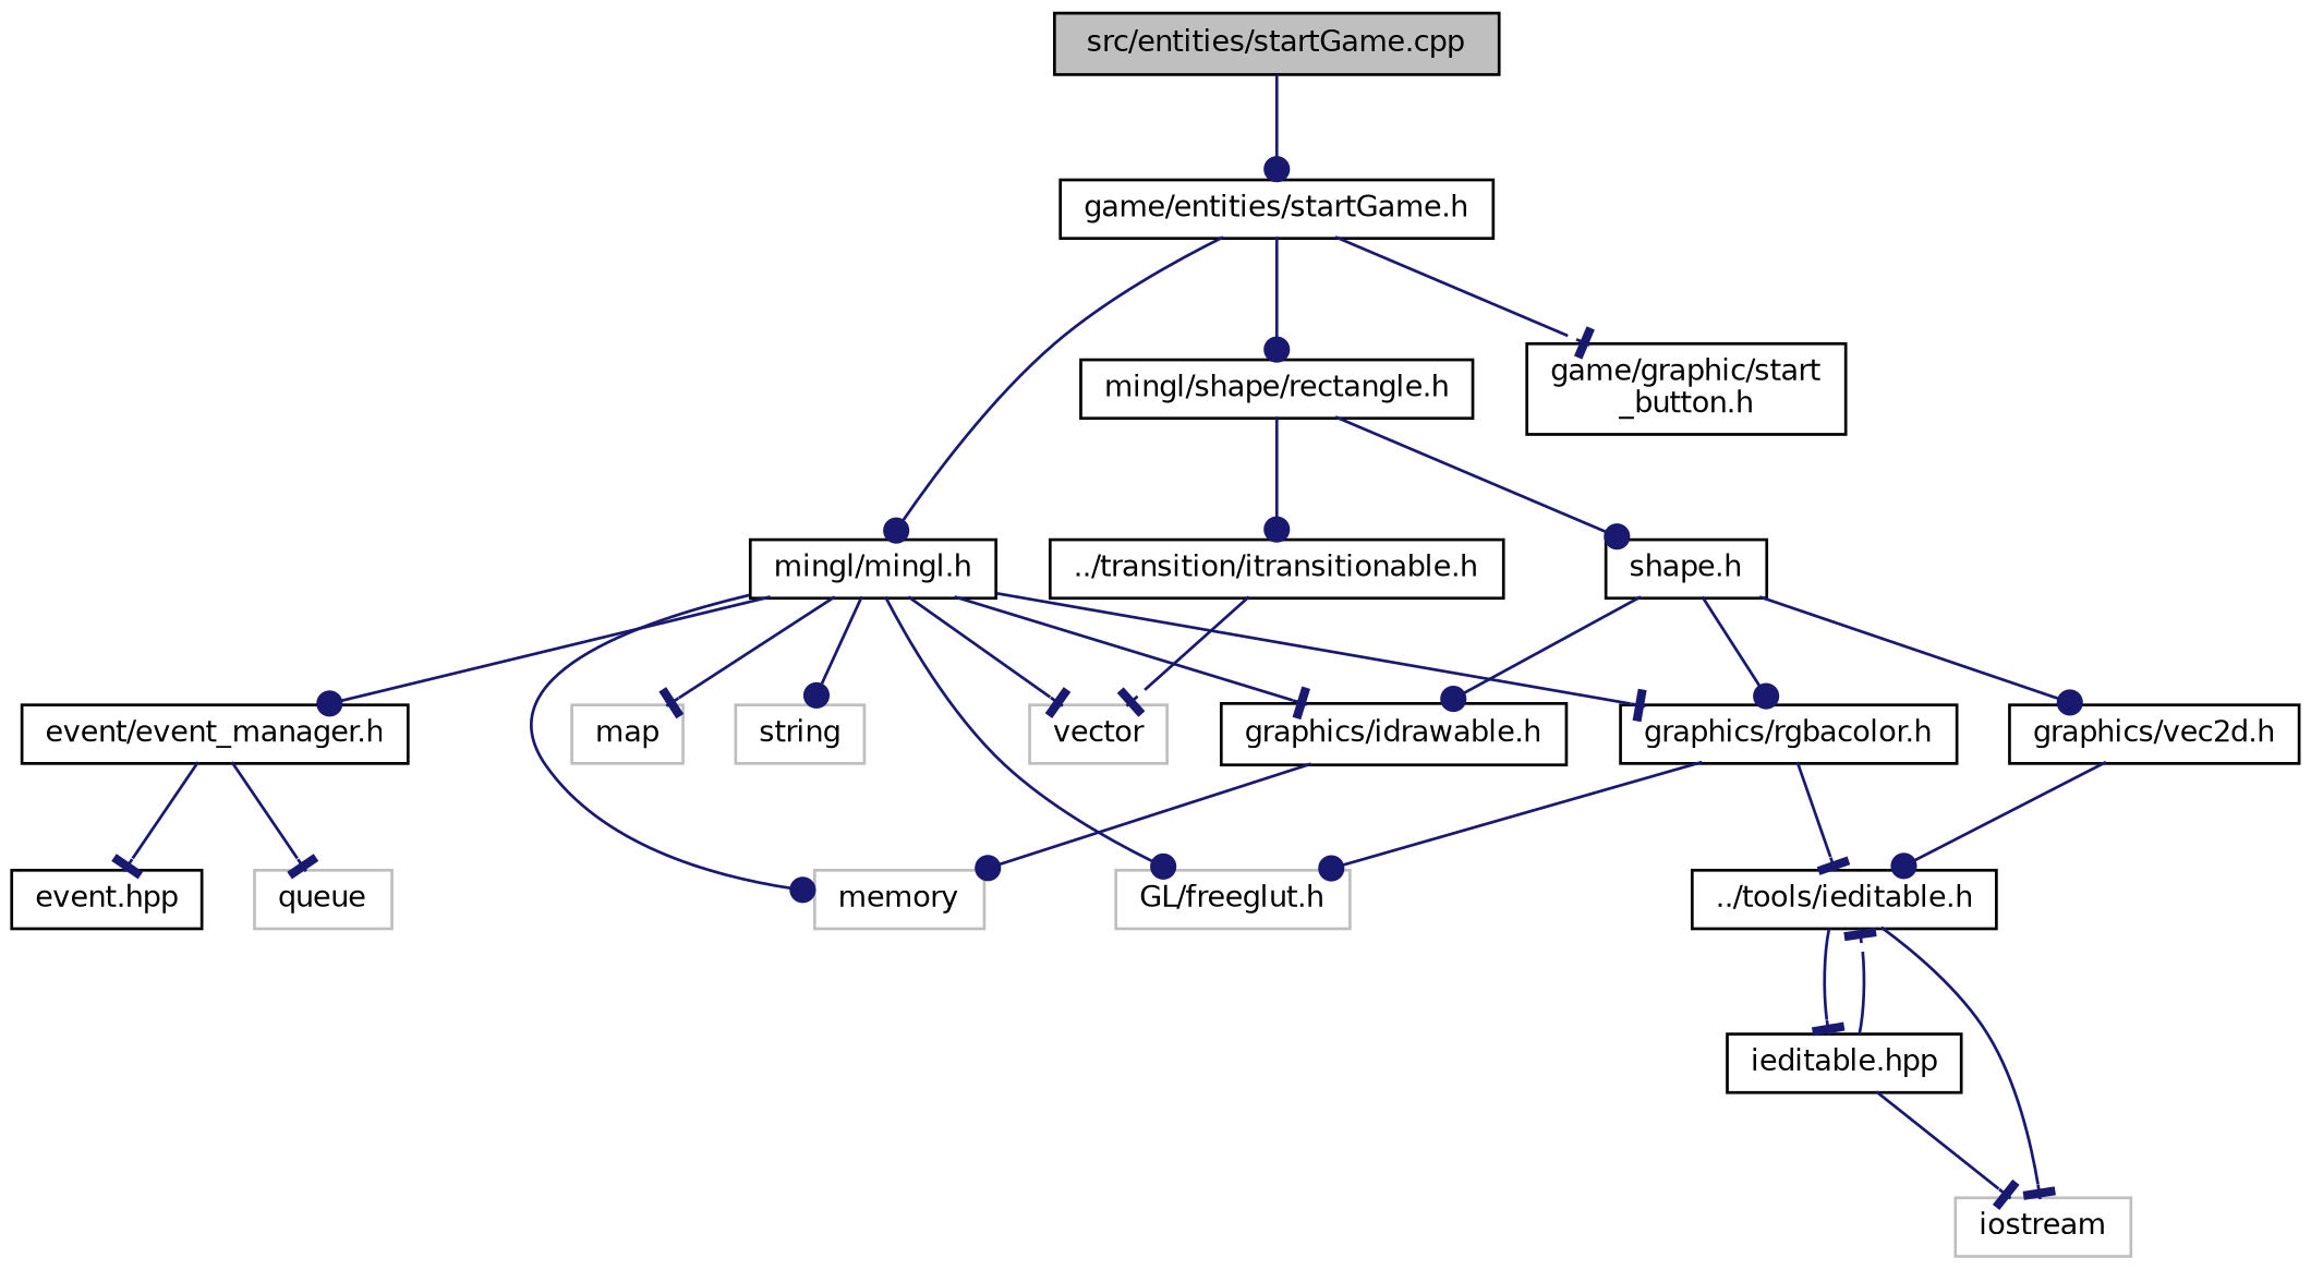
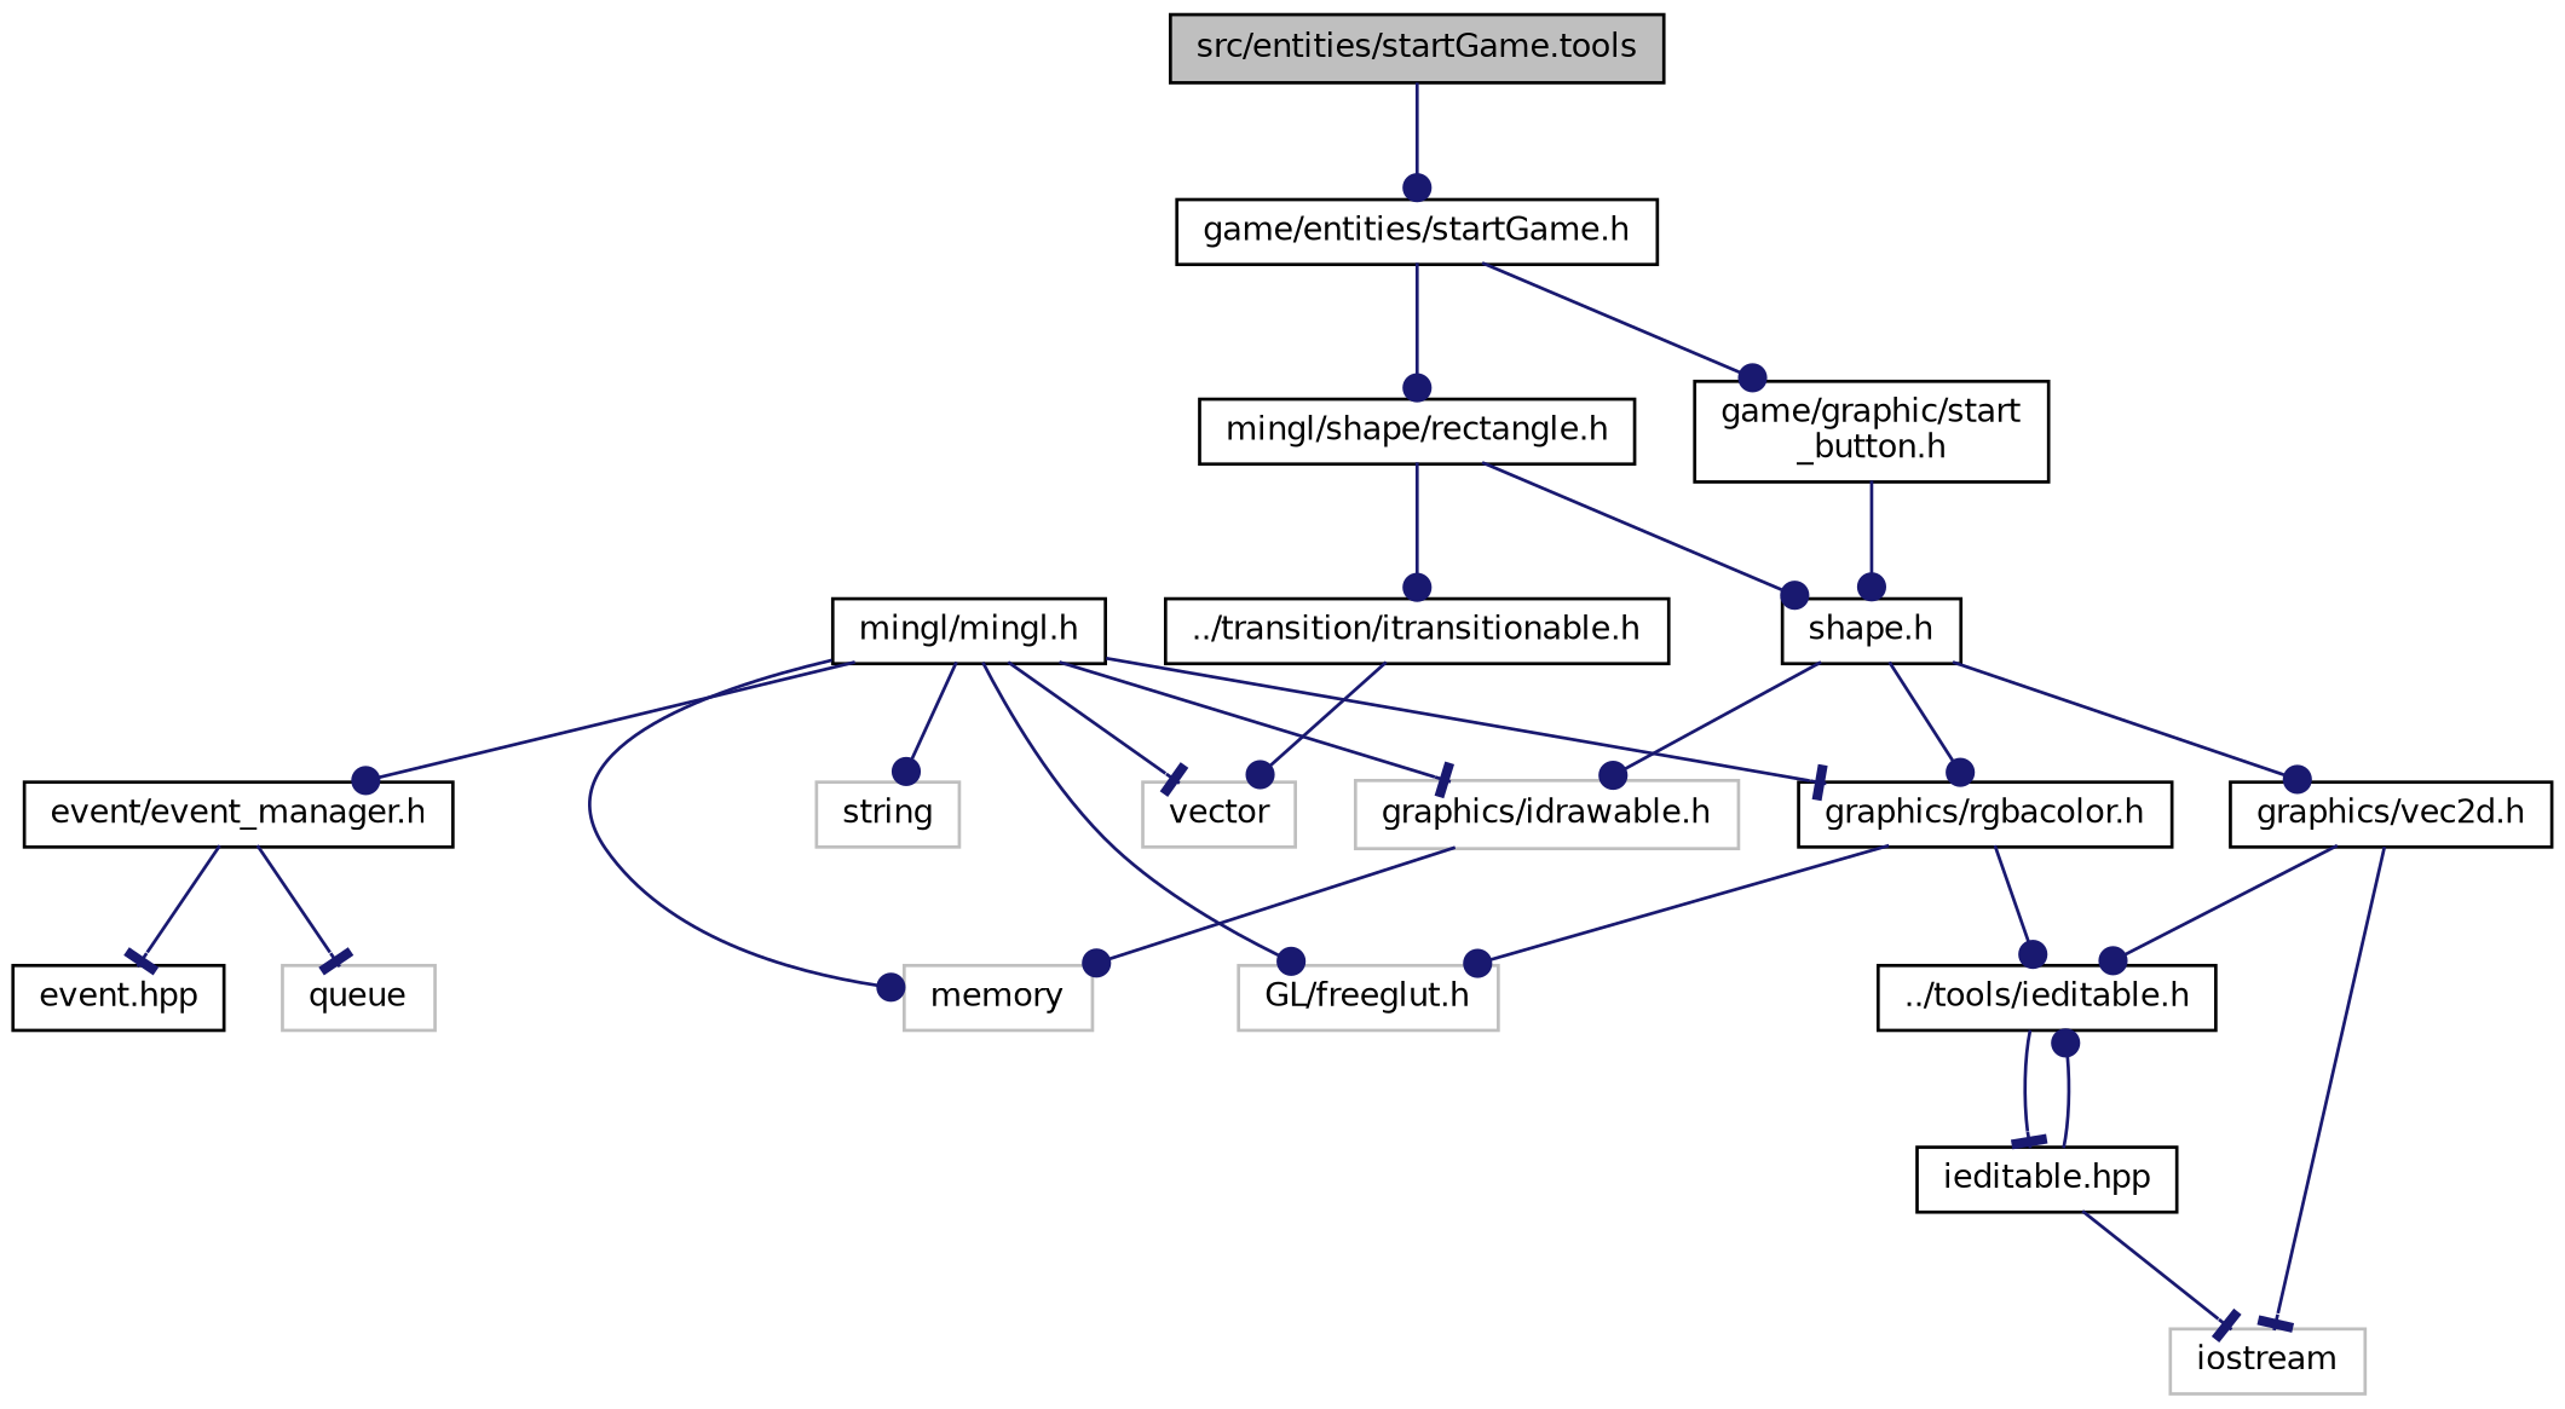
  digraph {
    node [color=black fillcolor=white fontname=Helvetica fontsize=10 shape=record style=filled]
    edge [arrowhead=dot color=midnightblue fontname=Helvetica fontsize=10 labelfontname=Helvetica labelfontsize=10 style=solid]
-   n1 [fillcolor=grey75 fontcolor=black height=0.2 label="src/entities/startGame.cpp" width=0.4]
+   n1 [fillcolor=grey75 fontcolor=black height=0.2 label="src/entities/startGame.tools" width=0.4]
    n2 [height=0.2 label="game/entities/startGame.h" width=0.4]
    n3 [height=0.2 label="mingl/mingl.h" width=0.4]
    n4 [height=0.2 label="mingl/shape/rectangle.h" width=0.4]
    n5 [height=0.2 label="game/graphic/start\l_button.h" width=0.4]
-   n6 [color=grey75 height=0.2 label=map width=0.4]
    n7 [color=grey75 height=0.2 label=memory width=0.4]
    n8 [color=grey75 height=0.2 label=string width=0.4]
    n9 [color=grey75 height=0.2 label=vector width=0.4]
    n10 [color=grey75 height=0.2 label="GL/freeglut.h" width=0.4]
-   n11 [height=0.2 label="graphics/idrawable.h" width=0.4]
+   n11 [color=grey75 height=0.2 label="graphics/idrawable.h" width=0.4]
    n12 [height=0.2 label="graphics/rgbacolor.h" width=0.4]
    n13 [height=0.2 label="event/event_manager.h" width=0.4]
    n14 [height=0.2 label="shape.h" width=0.4]
    n15 [height=0.2 label="../transition/itransitionable.h" width=0.4]
    n16 [color=grey75 height=0.2 label=queue width=0.4]
    n17 [height=0.2 label="../tools/ieditable.h" width=0.4]
    n18 [height=0.2 label="graphics/vec2d.h" width=0.4]
    n19 [height=0.2 label="event.hpp" width=0.4]
    n20 [color=grey75 height=0.2 label=iostream width=0.4]
    n21 [height=0.2 label="ieditable.hpp" width=0.4]
    n1 -> n2
-   n2 -> n3
    n2 -> n4
-   n2 -> n5 [arrowhead=tee]
-   n3 -> n6 [arrowhead=tee]
+   n2 -> n5
    n3 -> n7
    n3 -> n8
    n3 -> n9 [arrowhead=tee]
    n3 -> n10
    n3 -> n11 [arrowhead=tee]
    n3 -> n12 [arrowhead=tee]
    n3 -> n13
    n4 -> n14
    n4 -> n15
+   n5 -> n14
    n11 -> n7
    n12 -> n10
-   n12 -> n17 [arrowhead=tee]
+   n12 -> n17
    n13 -> n16 [arrowhead=tee]
    n13 -> n19 [arrowhead=tee]
    n14 -> n11
    n14 -> n12
    n14 -> n18
-   n15 -> n9 [arrowhead=tee]
-   n17 -> n20 [arrowhead=tee]
+   n15 -> n9
+   n18 -> n20 [arrowhead=tee]
    n17 -> n21 [arrowhead=tee]
    n18 -> n17
-   n21 -> n17 [arrowhead=tee]
+   n21 -> n17
    n21 -> n20 [arrowhead=tee]
  }
